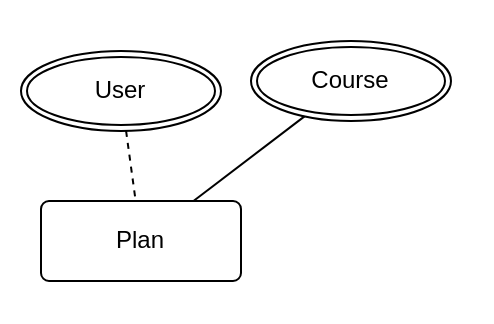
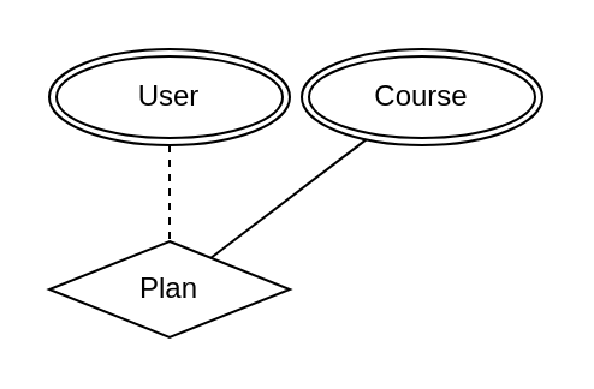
  <mxCell id="0" />
  <mxCell id="1" parent="0" />
- <mxCell id="2" value="Plan" style="rounded=1;arcSize=10;whiteSpace=wrap;html=1;align=center;" vertex="1" parent="1"><mxGeometry x="20" y="100" width="100" height="40" as="geometry" /></mxCell>
- <mxCell id="3" value="User" style="ellipse;shape=doubleEllipse;margin=3;whiteSpace=wrap;html=1;align=center;" vertex="1" parent="1"><mxGeometry x="10" y="25" width="100" height="40" as="geometry" /></mxCell>
+ <mxCell id="2" value="Plan" style="rhombus;arcSize=10;whiteSpace=wrap;html=1;align=center;" vertex="1" parent="1"><mxGeometry x="20" y="100" width="100" height="40" as="geometry" /></mxCell>
+ <mxCell id="3" value="User" style="ellipse;shape=doubleEllipse;margin=3;whiteSpace=wrap;html=1;align=center;" vertex="1" parent="1"><mxGeometry x="20" y="20" width="100" height="40" as="geometry" /></mxCell>
  <mxCell id="4" value="" style="endArrow=none;html=1;rounded=0;dashed=1;" edge="1" parent="1" source="3" target="2"><mxGeometry relative="1" as="geometry"><mxPoint x="175" y="90" as="sourcePoint" /><mxPoint x="335" y="90" as="targetPoint" /></mxGeometry></mxCell>
  <mxCell id="5" value="Course" style="ellipse;shape=doubleEllipse;margin=3;whiteSpace=wrap;html=1;align=center;" vertex="1" parent="1"><mxGeometry x="125" y="20" width="100" height="40" as="geometry" /></mxCell>
  <mxCell id="6" value="" style="endArrow=none;html=1;rounded=0;" edge="1" parent="1" source="2" target="5"><mxGeometry relative="1" as="geometry"><mxPoint x="205" y="120" as="sourcePoint" /><mxPoint x="365" y="120" as="targetPoint" /></mxGeometry></mxCell>
